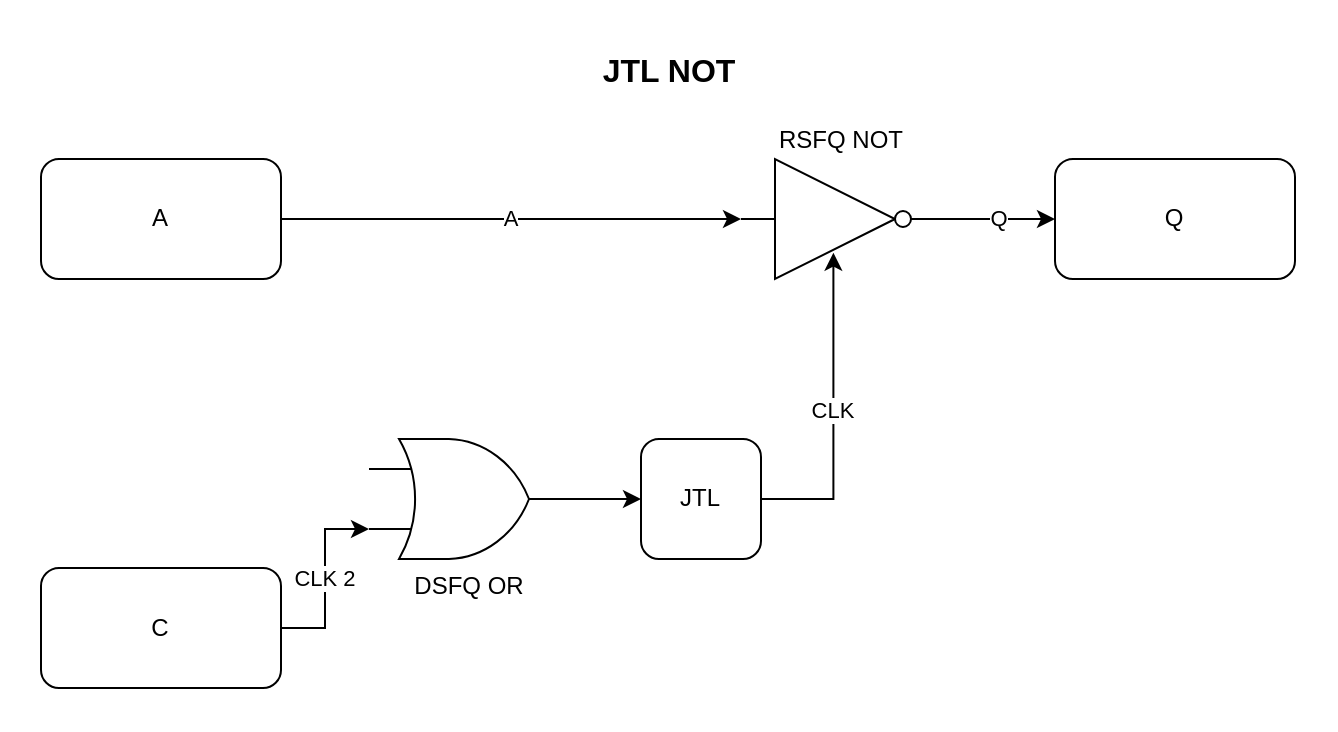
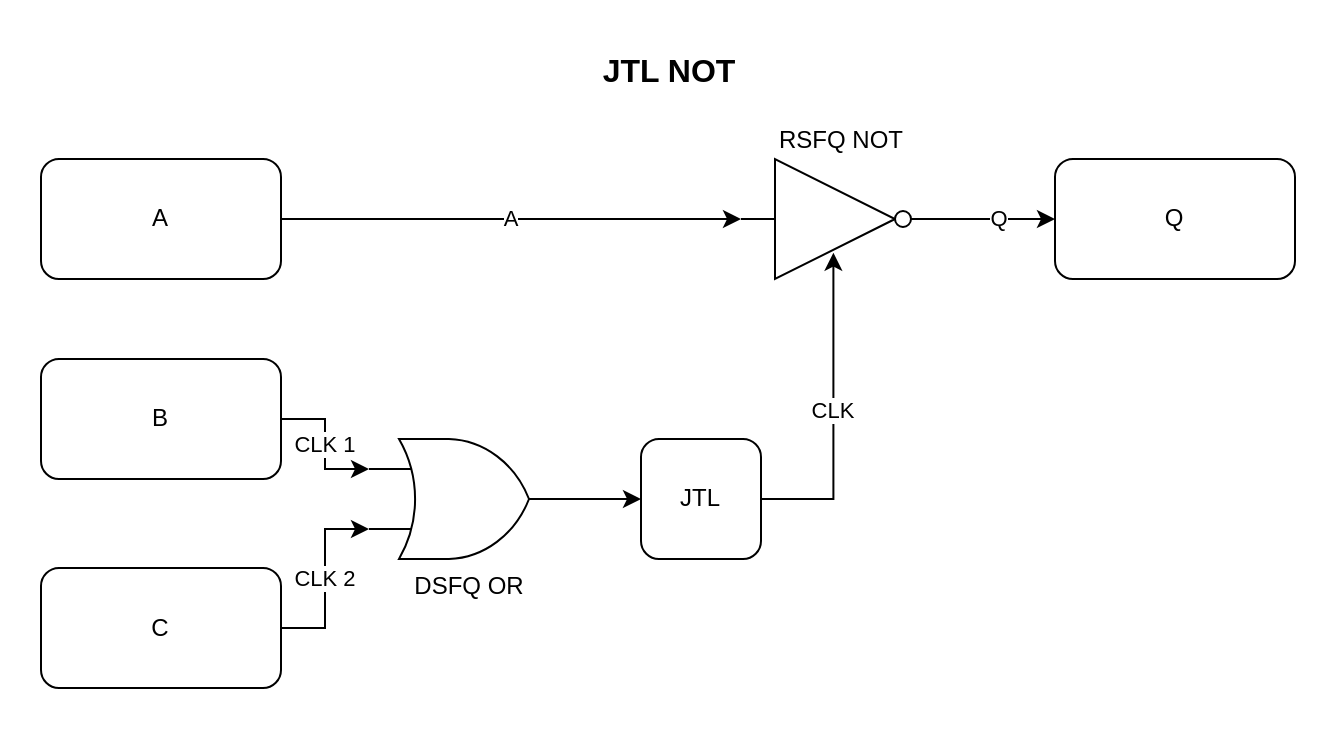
  <mxCell id="0" />
  <mxCell id="1" parent="0" />
  <mxCell id="2" value="&lt;font style=&quot;&quot;&gt;&lt;span style=&quot;font-size: 16px;&quot;&gt;&lt;b&gt;JTL NOT&lt;/b&gt;&lt;/span&gt;&lt;/font&gt;" style="text;html=1;align=center;verticalAlign=middle;resizable=0;points=[];autosize=1;strokeColor=none;fillColor=none;" parent="1" vertex="1"><mxGeometry x="279" y="20" width="110" height="30" as="geometry" /></mxCell>
  <mxCell id="3" value="A" style="edgeStyle=orthogonalEdgeStyle;rounded=0;orthogonalLoop=1;jettySize=auto;html=1;entryX=0;entryY=0.5;entryDx=0;entryDy=0;entryPerimeter=0;" parent="1" source="4" target="13" edge="1"><mxGeometry relative="1" as="geometry" /></mxCell>
  <mxCell id="4" value="A" style="rounded=1;whiteSpace=wrap;html=1;" parent="1" vertex="1"><mxGeometry x="20" y="79" width="120" height="60" as="geometry" /></mxCell>
+ <mxCell id="5" value="CLK 1" style="edgeStyle=orthogonalEdgeStyle;rounded=0;orthogonalLoop=1;jettySize=auto;html=1;entryX=0;entryY=0.25;entryDx=0;entryDy=0;entryPerimeter=0;" parent="1" source="6" target="11" edge="1"><mxGeometry relative="1" as="geometry" /></mxCell>
+ <mxCell id="6" value="B" style="rounded=1;whiteSpace=wrap;html=1;" parent="1" vertex="1"><mxGeometry x="20" y="179" width="120" height="60" as="geometry" /></mxCell>
  <mxCell id="7" value="Q" style="rounded=1;whiteSpace=wrap;html=1;" parent="1" vertex="1"><mxGeometry x="527" y="79" width="120" height="60" as="geometry" /></mxCell>
  <mxCell id="8" value="CLK 2" style="edgeStyle=orthogonalEdgeStyle;rounded=0;orthogonalLoop=1;jettySize=auto;html=1;entryX=0;entryY=0.75;entryDx=0;entryDy=0;entryPerimeter=0;" parent="1" source="9" target="11" edge="1"><mxGeometry relative="1" as="geometry" /></mxCell>
  <mxCell id="9" value="C" style="rounded=1;whiteSpace=wrap;html=1;" parent="1" vertex="1"><mxGeometry x="20" y="283.5" width="120" height="60" as="geometry" /></mxCell>
  <mxCell id="10" style="edgeStyle=orthogonalEdgeStyle;rounded=0;orthogonalLoop=1;jettySize=auto;html=1;entryX=0;entryY=0.5;entryDx=0;entryDy=0;" parent="1" source="11" target="15" edge="1"><mxGeometry relative="1" as="geometry" /></mxCell>
  <mxCell id="11" value="DSFQ OR" style="verticalLabelPosition=bottom;shadow=0;dashed=0;align=center;html=1;verticalAlign=top;shape=mxgraph.electrical.logic_gates.logic_gate;operation=or;" parent="1" vertex="1"><mxGeometry x="184" y="219" width="100" height="60" as="geometry" /></mxCell>
  <mxCell id="12" value="Q" style="edgeStyle=orthogonalEdgeStyle;rounded=0;orthogonalLoop=1;jettySize=auto;html=1;entryX=0;entryY=0.5;entryDx=0;entryDy=0;" parent="1" source="13" target="7" edge="1"><mxGeometry relative="1" as="geometry" /></mxCell>
  <mxCell id="13" value="RSFQ NOT" style="verticalLabelPosition=top;shadow=0;dashed=0;align=center;html=1;verticalAlign=bottom;shape=mxgraph.electrical.logic_gates.inverter_2;rotation=0;labelPosition=center;" parent="1" vertex="1"><mxGeometry x="370" y="79" width="100" height="60" as="geometry" /></mxCell>
  <mxCell id="14" value="CLK" style="edgeStyle=orthogonalEdgeStyle;rounded=0;orthogonalLoop=1;jettySize=auto;html=1;entryX=0.462;entryY=0.781;entryDx=0;entryDy=0;entryPerimeter=0;exitX=1;exitY=0.5;exitDx=0;exitDy=0;" parent="1" source="15" target="13" edge="1"><mxGeometry relative="1" as="geometry" /></mxCell>
  <mxCell id="15" value="JTL" style="rounded=1;whiteSpace=wrap;html=1;" parent="1" vertex="1"><mxGeometry x="320" y="219" width="60" height="60" as="geometry" /></mxCell>
